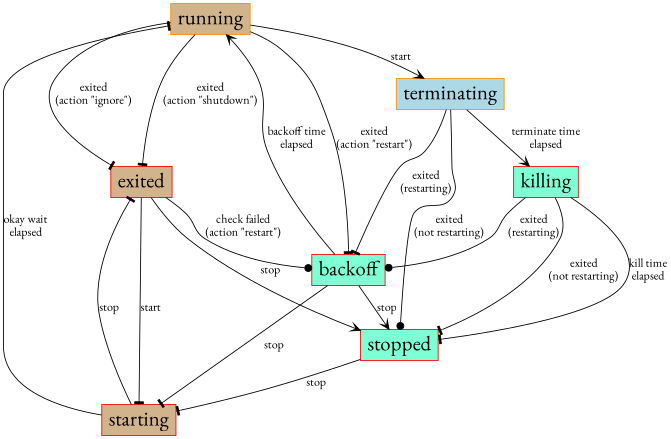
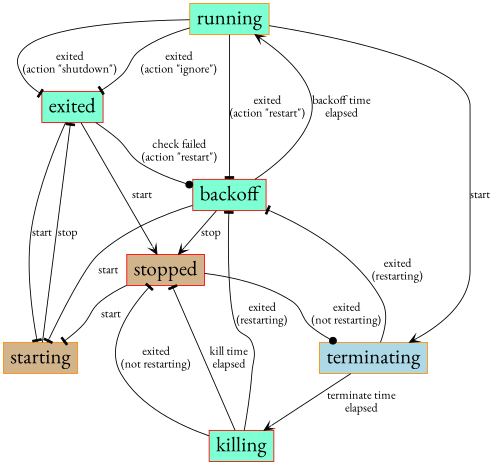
  digraph {
    fontname="EB Garamond"
    node [color=red fillcolor=aquamarine fontname="EB Garamond" fontsize=24 penwidth=1 shape=box style=filled]
    edge [arrowhead=tee fontname="EB Garamond"]
-   running [color=darkorange fillcolor=tan]
-   starting [fillcolor=tan]
-   exited [fillcolor=tan]
+   running [color=darkorange]
+   starting [color=darkorange fillcolor=tan]
+   exited
    terminating [color=darkorange fillcolor=lightblue]
    backoff
-   stopped
+   stopped [fillcolor=tan]
    killing
    running -> exited [label="exited\n(action \"ignore\")"]
    running -> exited [label="exited\n(action \"shutdown\")"]
    running -> terminating [arrowhead=vee label=start]
    running -> backoff [label="exited\n(action \"restart\")"]
-   starting -> running [label="okay wait\nelapsed"]
    starting -> exited [label=stop]
    exited -> starting [label=start]
    exited -> backoff [arrowhead=dot label="check failed\n(action \"restart\")"]
-   exited -> stopped [arrowhead=vee label=stop]
+   exited -> stopped [arrowhead=vee label=start]
    terminating -> backoff [label="exited\n(restarting)"]
-   terminating -> stopped [arrowhead=dot label="exited\n(not restarting)"]
+   stopped -> terminating [arrowhead=dot label="exited\n(not restarting)"]
    terminating -> killing [arrowhead=vee label="terminate time\nelapsed"]
    backoff -> running [arrowhead=vee label="backoff time\nelapsed"]
-   backoff -> starting [label=stop]
+   backoff -> starting [label=start]
    backoff -> stopped [arrowhead=vee label=stop]
-   stopped -> starting [label=stop]
-   killing -> backoff [arrowhead=dot label="exited\n(restarting)"]
+   stopped -> starting [label=start]
+   killing -> backoff [label="exited\n(restarting)"]
    killing -> stopped [label="exited\n(not restarting)"]
    killing -> stopped [label="kill time\nelapsed"]
  }
